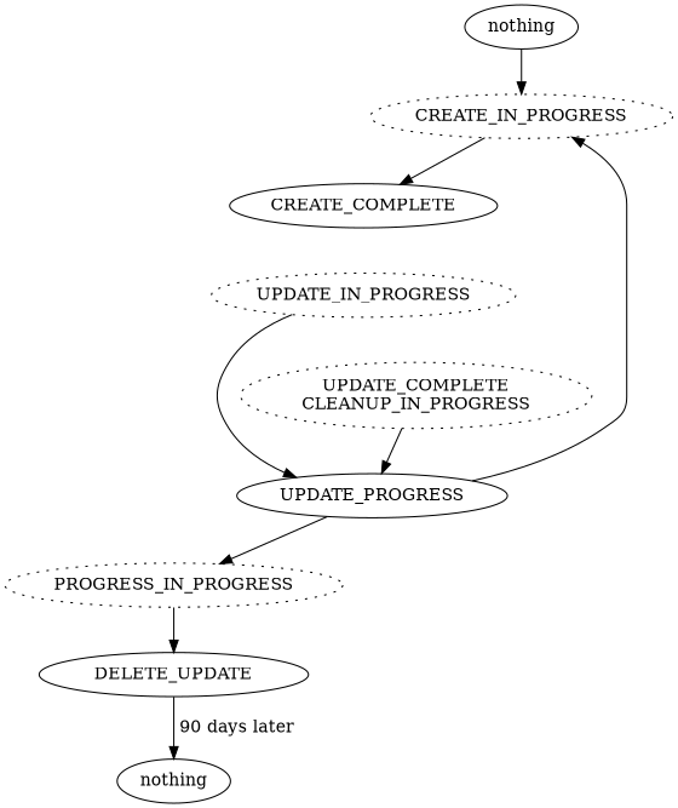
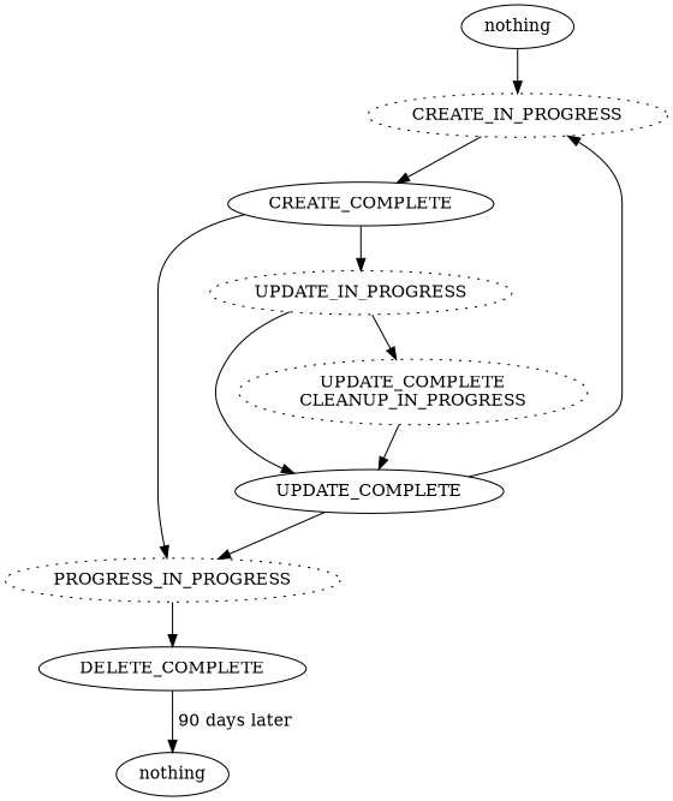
  digraph {
    n1 [label=nothing]
    CREATE_IN_PROGRESS [style=dotted]
    CREATE_COMPLETE
    n4 [label=nothing]
    n5 [label=PROGRESS_IN_PROGRESS style=dotted]
-   DELETE_COMPLETE [label=DELETE_UPDATE]
+   DELETE_COMPLETE
    UPDATE_IN_PROGRESS [style=dotted]
-   UPDATE_COMPLETE [label=UPDATE_PROGRESS]
+   UPDATE_COMPLETE
    n9 [label="UPDATE_COMPLETE\nCLEANUP_IN_PROGRESS" style=dotted]
    n1 -> CREATE_IN_PROGRESS
    CREATE_IN_PROGRESS -> CREATE_COMPLETE
+   CREATE_COMPLETE -> n5
+   CREATE_COMPLETE -> UPDATE_IN_PROGRESS
    n5 -> DELETE_COMPLETE
    DELETE_COMPLETE -> n4 [label=" 90 days later"]
    UPDATE_IN_PROGRESS -> UPDATE_COMPLETE
+   UPDATE_IN_PROGRESS -> n9
    UPDATE_COMPLETE -> CREATE_IN_PROGRESS
    UPDATE_COMPLETE -> n5
    n9 -> UPDATE_COMPLETE
  }
